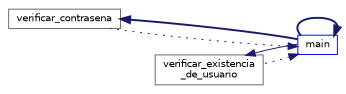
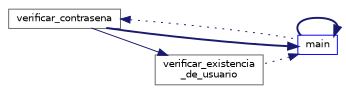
  digraph {
    rankdir=RL
    node [color=gray40 fillcolor=white fontname=Helvetica fontsize=10 shape=record style=filled]
    edge [color=midnightblue dir=back fontname=Helvetica fontsize=10 labelfontname=Helvetica labelfontsize=10 style=bold]
    n1 [color=blue height=0.2 label=main width=0.4]
    n2 [height=0.2 label=verificar_contrasena width=0.4]
    n3 [height=0.2 label="verificar_existencia\l_de_usuario" width=0.4]
    n1 -> n1
-   n1 -> n2 [style=dotted]
+   n1 -> n2
    n1 -> n3 [style=dotted]
-   n2 -> n1
-   n3 -> n1 [style=solid]
+   n2 -> n1 [style=dotted]
+   n3 -> n2 [style=solid]
  }
